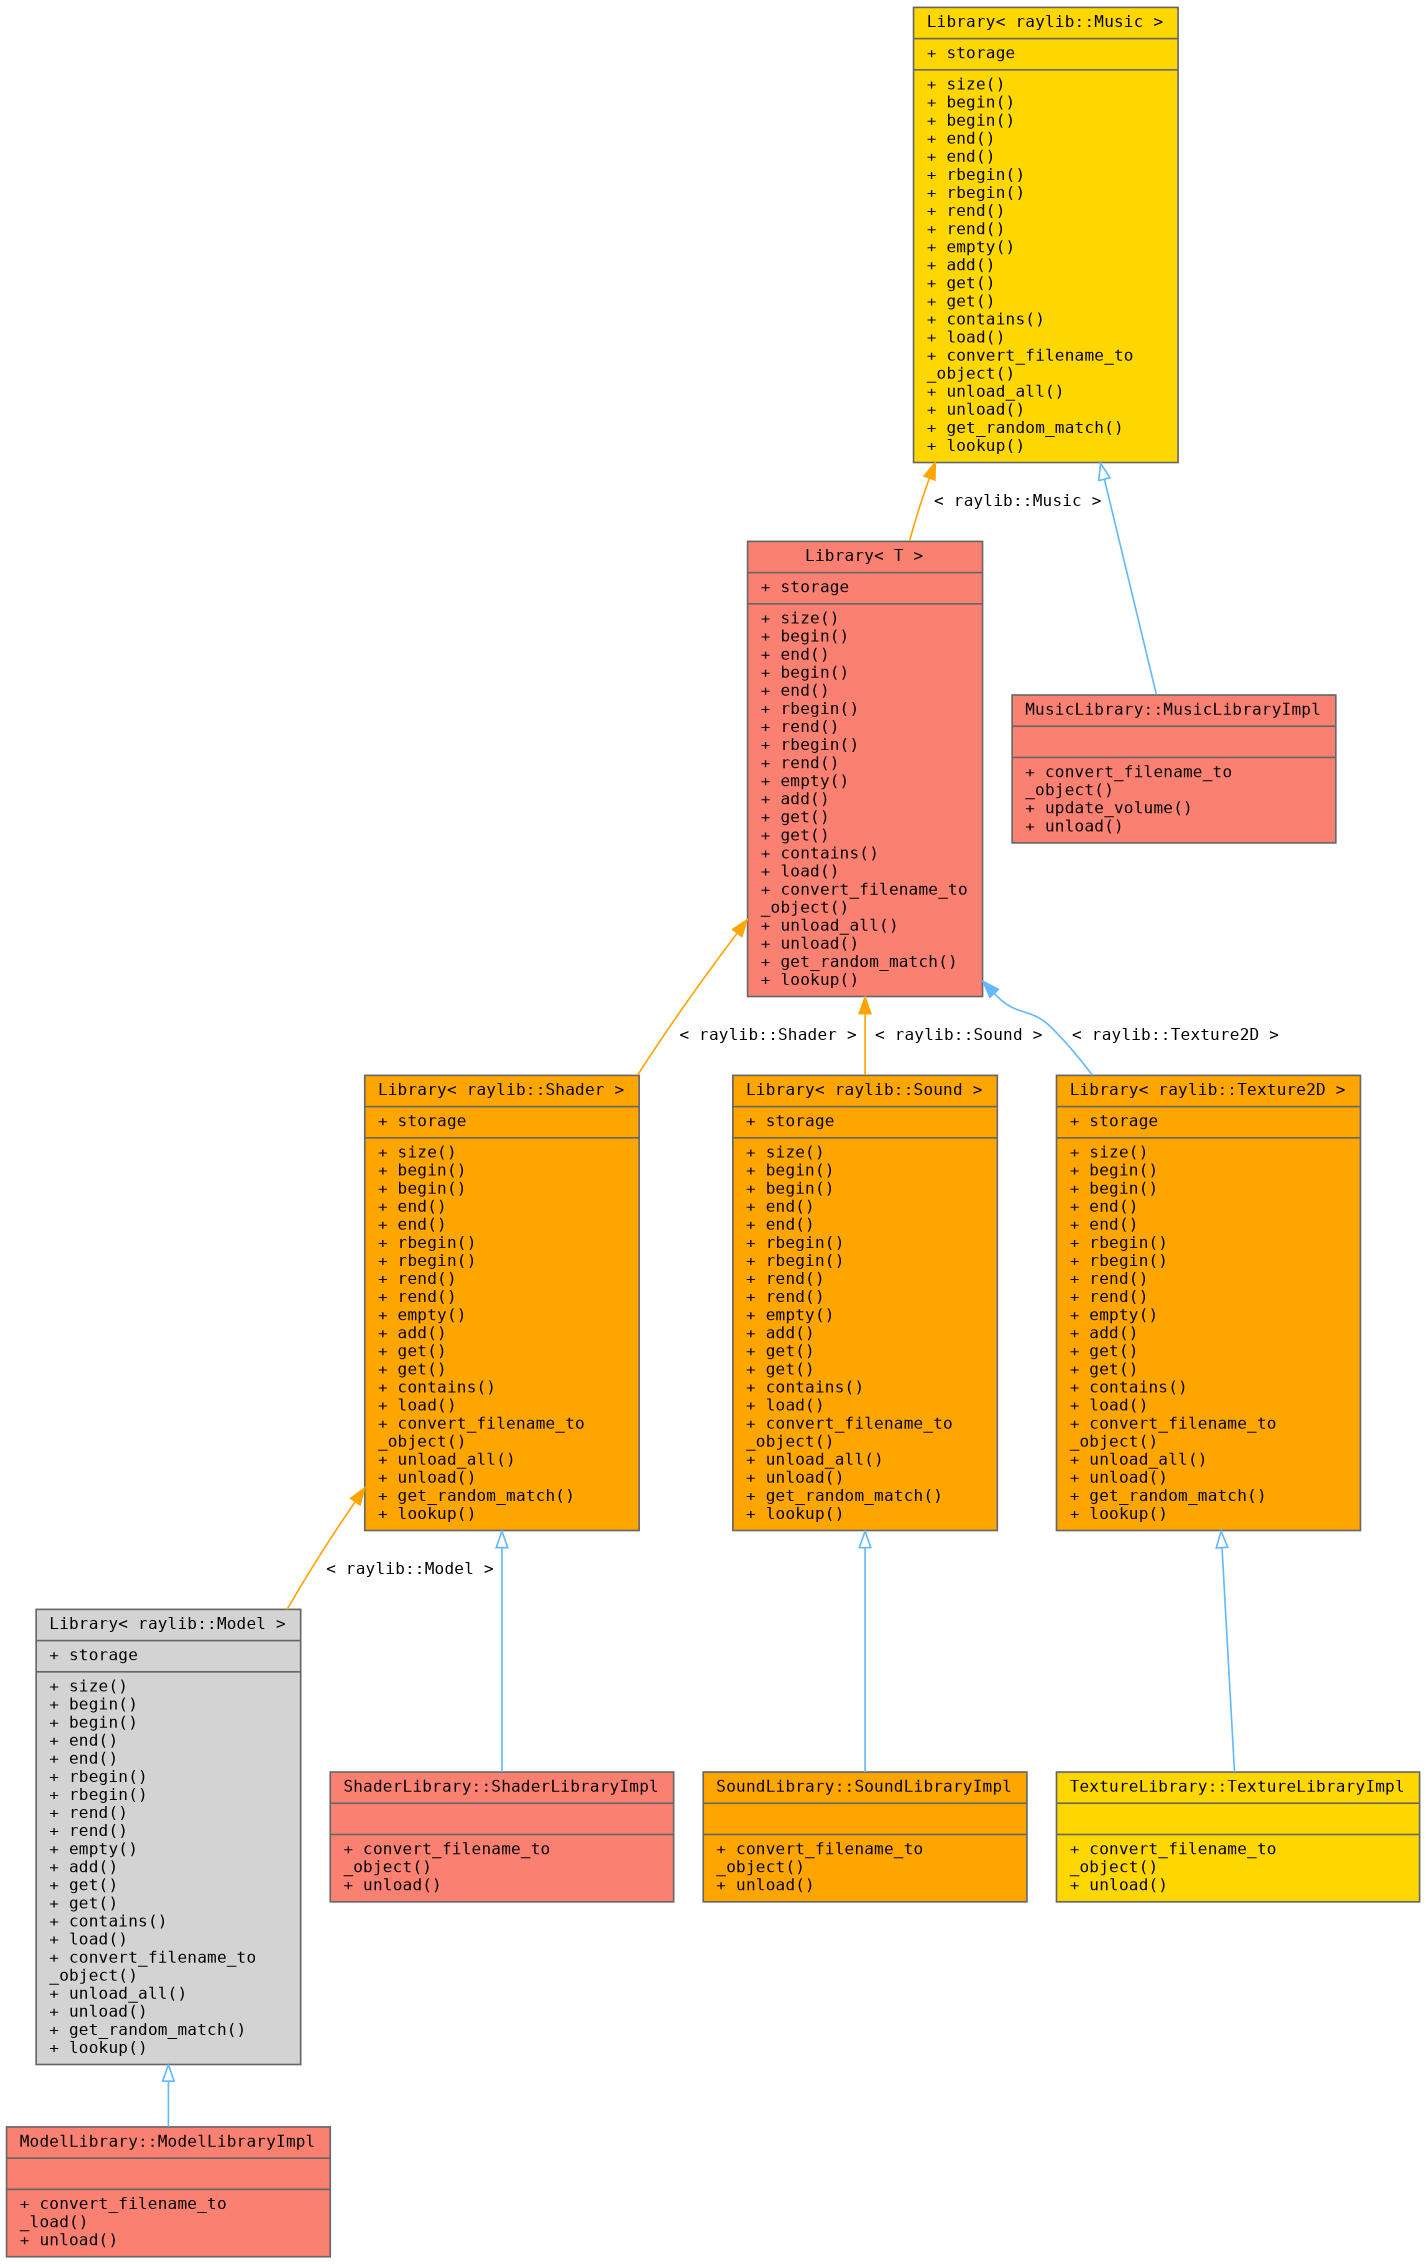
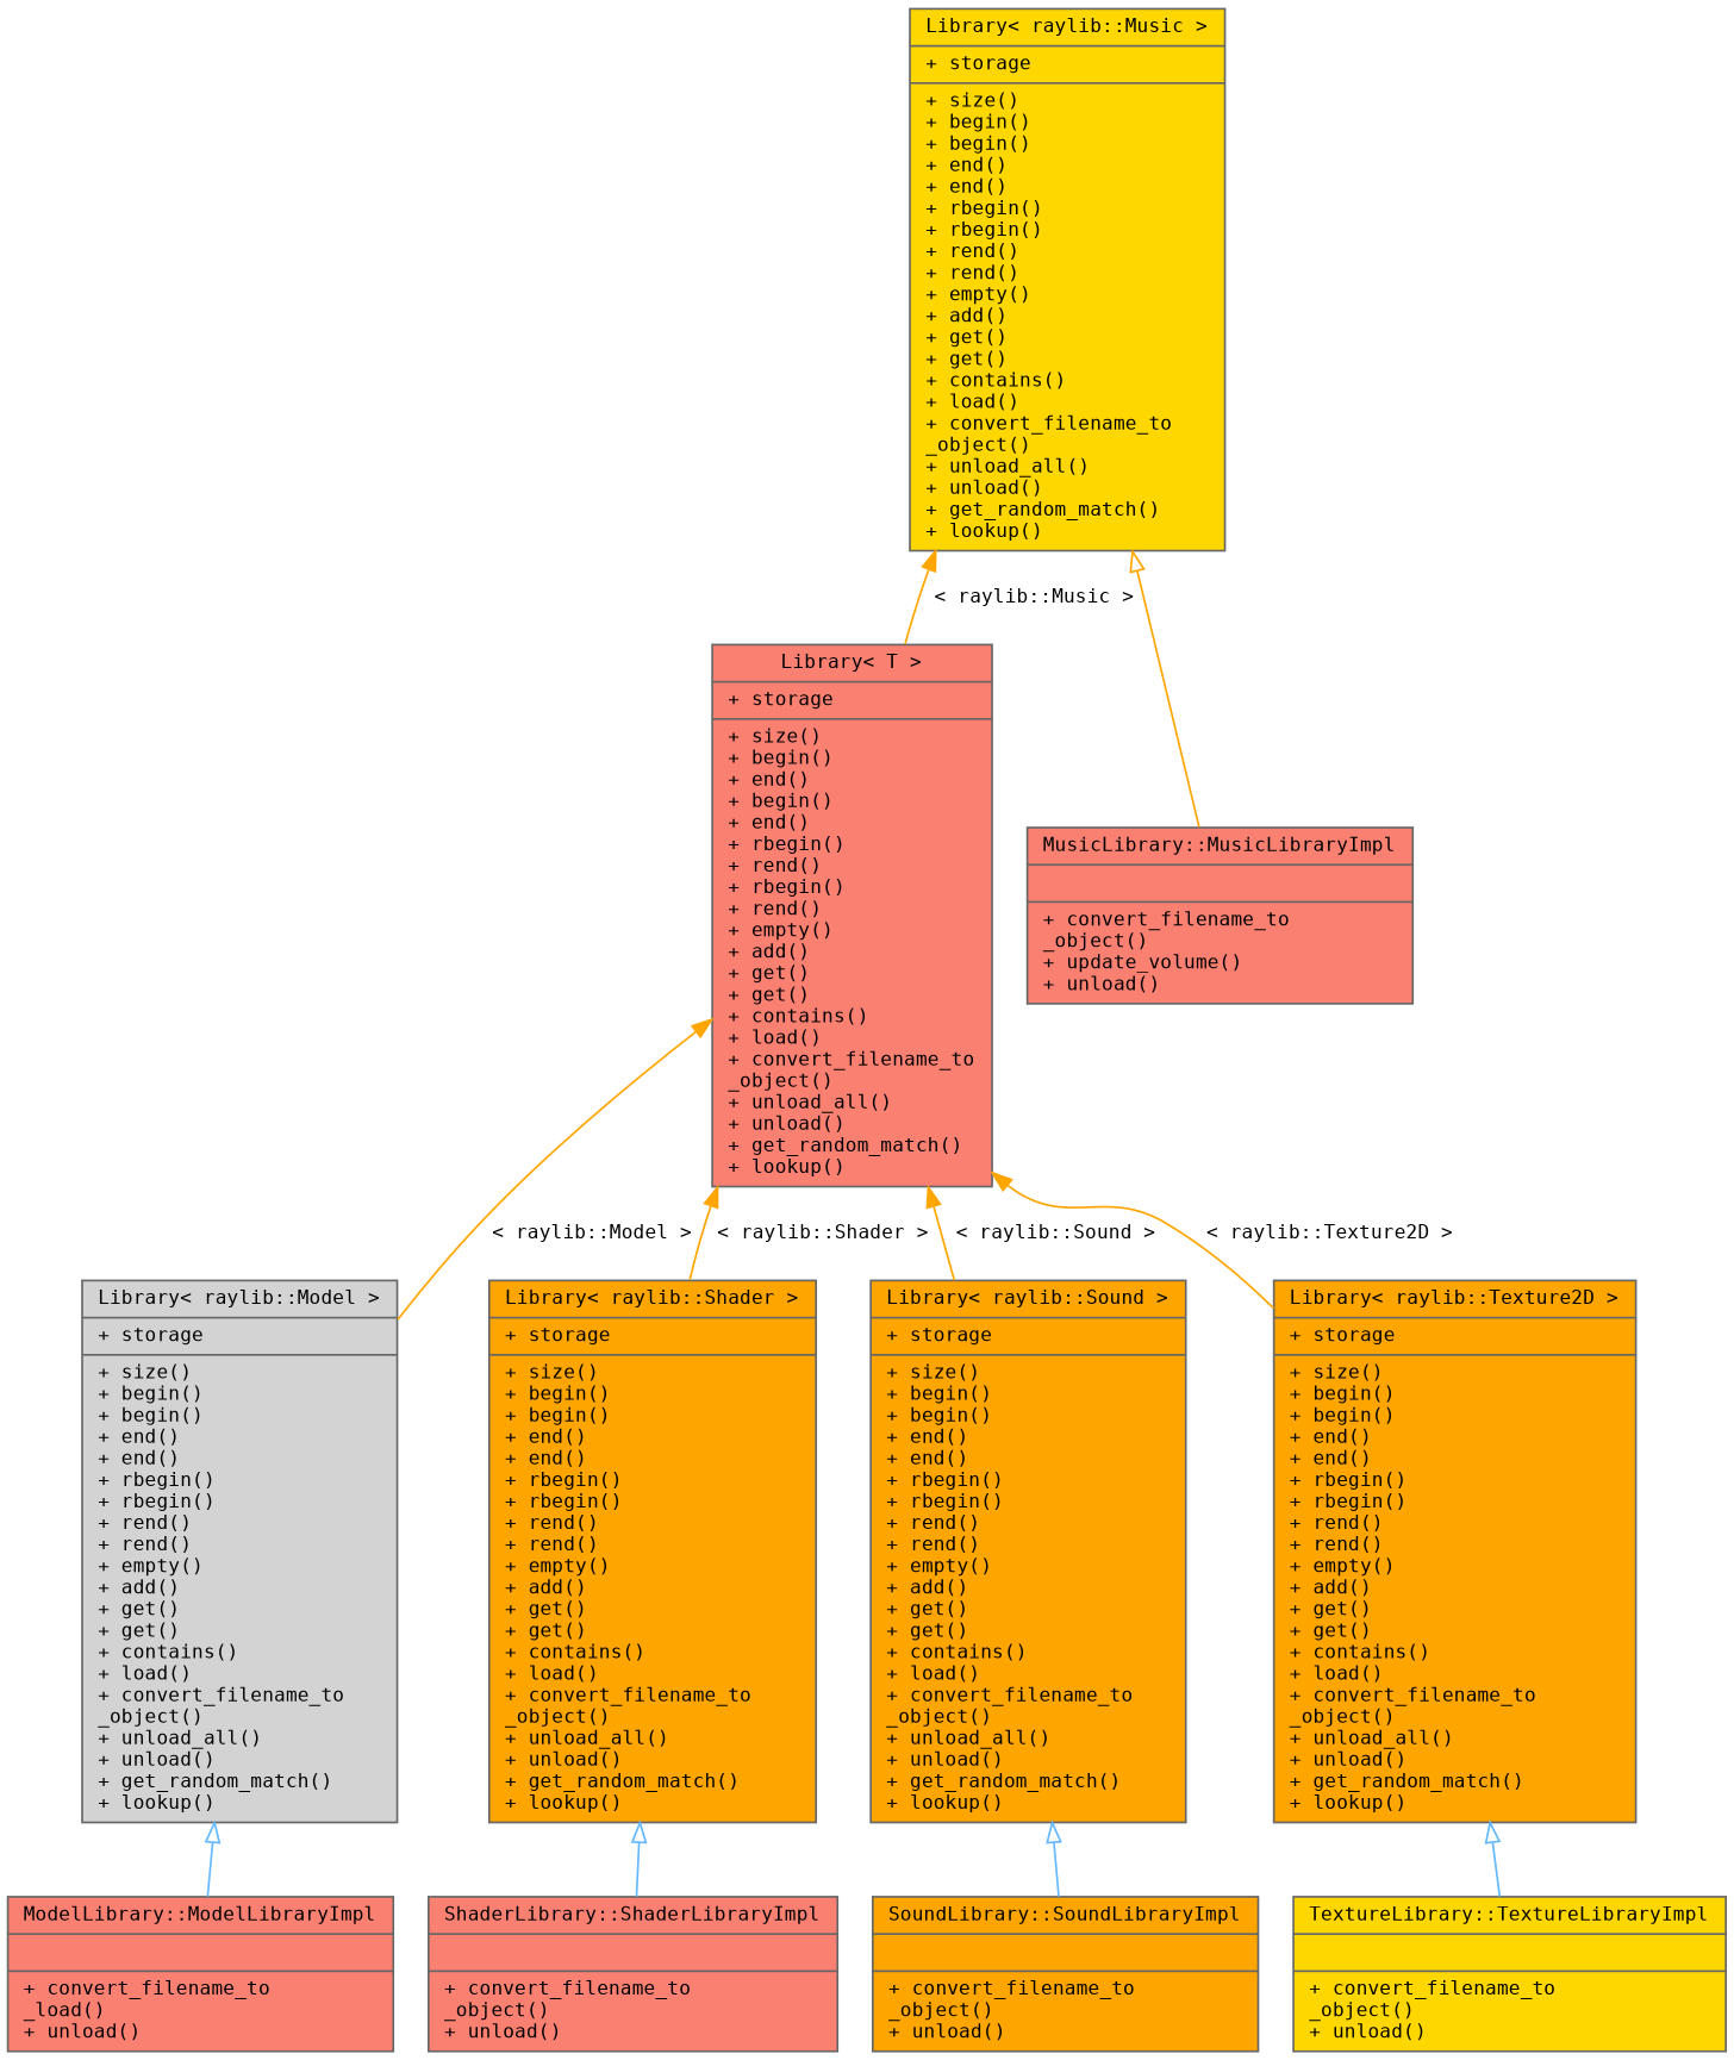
  digraph {
    fontname="DejaVu Sans Mono"
    node [color=gray40 fillcolor=salmon fontname="DejaVu Sans Mono" fontsize=10 shape=record style=filled]
    edge [color=orange dir=back fontname="DejaVu Sans Mono" fontsize=10 labelfontname=Helvetica labelfontsize=10 style=solid]
    n1 [fontcolor=black height=0.2 label="{Library\< T \>\n|+ storage\l|+ size()\l+ begin()\l+ end()\l+ begin()\l+ end()\l+ rbegin()\l+ rend()\l+ rbegin()\l+ rend()\l+ empty()\l+ add()\l+ get()\l+ get()\l+ contains()\l+ load()\l+ convert_filename_to\l_object()\l+ unload_all()\l+ unload()\l+ get_random_match()\l+ lookup()\l}" width=0.4]
    n2 [fillcolor=lightgrey height=0.2 label="{Library\< raylib::Model \>\n|+ storage\l|+ size()\l+ begin()\l+ begin()\l+ end()\l+ end()\l+ rbegin()\l+ rbegin()\l+ rend()\l+ rend()\l+ empty()\l+ add()\l+ get()\l+ get()\l+ contains()\l+ load()\l+ convert_filename_to\l_object()\l+ unload_all()\l+ unload()\l+ get_random_match()\l+ lookup()\l}" width=0.4]
    n3 [fillcolor=orange height=0.2 label="{Library\< raylib::Shader \>\n|+ storage\l|+ size()\l+ begin()\l+ begin()\l+ end()\l+ end()\l+ rbegin()\l+ rbegin()\l+ rend()\l+ rend()\l+ empty()\l+ add()\l+ get()\l+ get()\l+ contains()\l+ load()\l+ convert_filename_to\l_object()\l+ unload_all()\l+ unload()\l+ get_random_match()\l+ lookup()\l}" width=0.4]
    n4 [fillcolor=orange height=0.2 label="{Library\< raylib::Sound \>\n|+ storage\l|+ size()\l+ begin()\l+ begin()\l+ end()\l+ end()\l+ rbegin()\l+ rbegin()\l+ rend()\l+ rend()\l+ empty()\l+ add()\l+ get()\l+ get()\l+ contains()\l+ load()\l+ convert_filename_to\l_object()\l+ unload_all()\l+ unload()\l+ get_random_match()\l+ lookup()\l}" width=0.4]
    n5 [fillcolor=orange height=0.2 label="{Library\< raylib::Texture2D \>\n|+ storage\l|+ size()\l+ begin()\l+ begin()\l+ end()\l+ end()\l+ rbegin()\l+ rbegin()\l+ rend()\l+ rend()\l+ empty()\l+ add()\l+ get()\l+ get()\l+ contains()\l+ load()\l+ convert_filename_to\l_object()\l+ unload_all()\l+ unload()\l+ get_random_match()\l+ lookup()\l}" width=0.4]
    n6 [height=0.2 label="{ModelLibrary::ModelLibraryImpl\n||+ convert_filename_to\l_load()\l+ unload()\l}" width=0.4]
    n7 [fillcolor=gold height=0.2 label="{Library\< raylib::Music \>\n|+ storage\l|+ size()\l+ begin()\l+ begin()\l+ end()\l+ end()\l+ rbegin()\l+ rbegin()\l+ rend()\l+ rend()\l+ empty()\l+ add()\l+ get()\l+ get()\l+ contains()\l+ load()\l+ convert_filename_to\l_object()\l+ unload_all()\l+ unload()\l+ get_random_match()\l+ lookup()\l}" width=0.4]
    n8 [height=0.2 label="{MusicLibrary::MusicLibraryImpl\n||+ convert_filename_to\l_object()\l+ update_volume()\l+ unload()\l}" width=0.4]
    n9 [height=0.2 label="{ShaderLibrary::ShaderLibraryImpl\n||+ convert_filename_to\l_object()\l+ unload()\l}" width=0.4]
    n10 [fillcolor=orange height=0.2 label="{SoundLibrary::SoundLibraryImpl\n||+ convert_filename_to\l_object()\l+ unload()\l}" width=0.4]
    n11 [fillcolor=gold height=0.2 label="{TextureLibrary::TextureLibraryImpl\n||+ convert_filename_to\l_object()\l+ unload()\l}" width=0.4]
-   n3 -> n2 [label=" \< raylib::Model \>"]
+   n1 -> n2 [label=" \< raylib::Model \>"]
    n1 -> n3 [label=" \< raylib::Shader \>"]
    n1 -> n4 [label=" \< raylib::Sound \>"]
-   n1 -> n5 [color=steelblue1 label=" \< raylib::Texture2D \>"]
+   n1 -> n5 [label=" \< raylib::Texture2D \>"]
    n2 -> n6 [arrowtail=onormal color=steelblue1]
    n3 -> n9 [arrowtail=onormal color=steelblue1]
    n4 -> n10 [arrowtail=onormal color=steelblue1]
    n5 -> n11 [arrowtail=onormal color=steelblue1]
    n7 -> n1 [label=" \< raylib::Music \>"]
-   n7 -> n8 [arrowtail=onormal color=steelblue1]
+   n7 -> n8 [arrowtail=onormal]
  }
